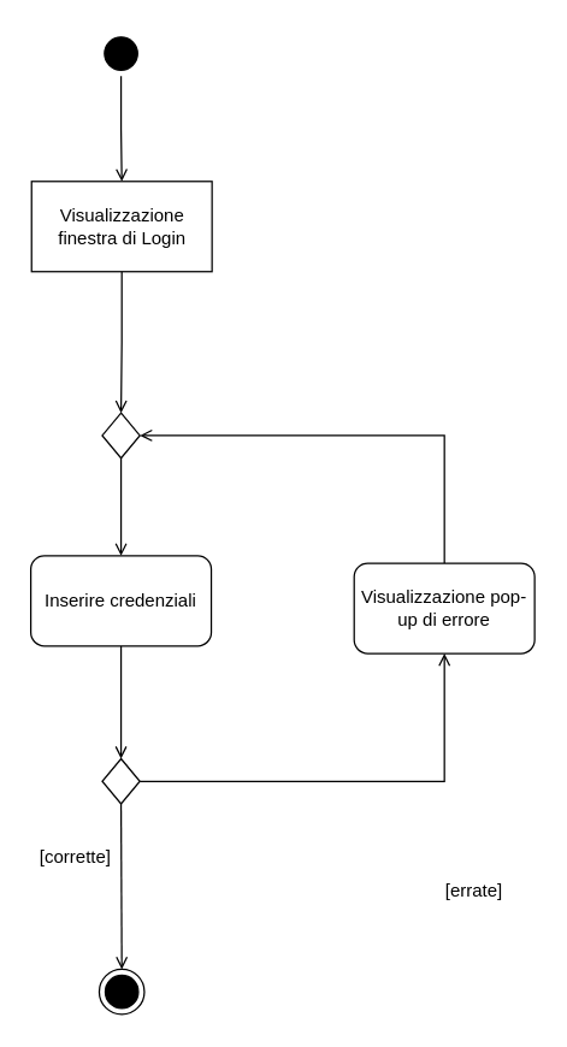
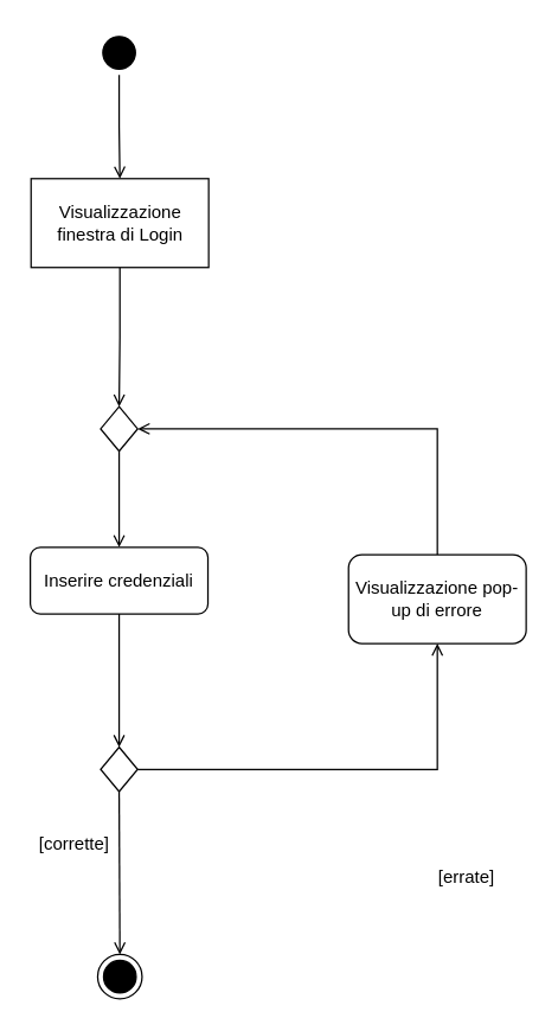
  <mxCell id="0" />
  <mxCell id="1" parent="0" />
  <mxCell id="2" style="edgeStyle=orthogonalEdgeStyle;rounded=0;orthogonalLoop=1;jettySize=auto;html=1;entryX=0.5;entryY=0;entryDx=0;entryDy=0;endArrow=open;endFill=0;" parent="1" source="3" target="17" edge="1"><mxGeometry relative="1" as="geometry" /></mxCell>
  <mxCell id="3" value="" style="ellipse;html=1;shape=startState;fillColor=#000000;strokeColor=#000000;strokeWidth=1;rounded=0;" parent="1" vertex="1"><mxGeometry x="65" width="30" height="30" as="geometry" y="20" /></mxCell>
  <mxCell id="4" value="" style="ellipse;html=1;shape=endState;fillColor=#000000;strokeColor=#000000;rounded=0;" parent="1" vertex="1"><mxGeometry x="65.5" y="644" width="30" height="30" as="geometry" /></mxCell>
  <mxCell id="5" value="" style="rounded=0;orthogonalLoop=1;jettySize=auto;html=1;strokeColor=default;endArrow=open;endFill=0;" parent="1" source="6" target="8" edge="1"><mxGeometry relative="1" as="geometry"><mxPoint x="105.5" y="314" as="sourcePoint" /></mxGeometry></mxCell>
  <mxCell id="6" value="" style="rhombus;whiteSpace=wrap;html=1;strokeWidth=1;rounded=0;" parent="1" vertex="1"><mxGeometry x="67.5" y="274" width="25" height="30" as="geometry" /></mxCell>
  <mxCell id="7" value="" style="edgeStyle=orthogonalEdgeStyle;rounded=0;orthogonalLoop=1;jettySize=auto;html=1;strokeColor=default;entryX=0.5;entryY=0;entryDx=0;entryDy=0;endArrow=open;endFill=0;" parent="1" source="8" target="10" edge="1"><mxGeometry relative="1" as="geometry"><mxPoint x="105.5" y="504" as="targetPoint" /></mxGeometry></mxCell>
- <mxCell id="8" value="Inserire credenziali" style="rounded=1;whiteSpace=wrap;html=1;strokeWidth=1;" parent="1" vertex="1"><mxGeometry x="20" y="369" width="120" height="60" as="geometry" /></mxCell>
+ <mxCell id="8" value="Inserire credenziali" style="rounded=1;whiteSpace=wrap;html=1;strokeWidth=1;" parent="1" vertex="1"><mxGeometry x="20" y="369" width="120" height="45" as="geometry" /></mxCell>
  <mxCell id="9" style="edgeStyle=orthogonalEdgeStyle;rounded=0;orthogonalLoop=1;jettySize=auto;html=1;strokeColor=default;entryX=1;entryY=0.5;entryDx=0;entryDy=0;startArrow=none;exitX=0.5;exitY=0;exitDx=0;exitDy=0;endArrow=open;endFill=0;" parent="1" source="14" target="6" edge="1"><mxGeometry relative="1" as="geometry"><mxPoint x="235.5" y="284" as="targetPoint" /><Array as="points" /><mxPoint x="320" y="289" as="sourcePoint" /></mxGeometry></mxCell>
  <mxCell id="10" value="" style="rhombus;whiteSpace=wrap;html=1;strokeWidth=1;rounded=0;" parent="1" vertex="1"><mxGeometry x="67.5" y="504" width="25" height="30" as="geometry" /></mxCell>
  <mxCell id="11" value="" style="rounded=0;orthogonalLoop=1;jettySize=auto;html=1;strokeColor=default;exitX=0.5;exitY=1;exitDx=0;exitDy=0;entryX=0.5;entryY=0;entryDx=0;entryDy=0;endArrow=open;endFill=0;" parent="1" source="10" target="4" edge="1"><mxGeometry relative="1" as="geometry"><mxPoint x="65.27" y="554" as="sourcePoint" /><mxPoint x="115.5" y="644" as="targetPoint" /></mxGeometry></mxCell>
  <mxCell id="12" value="&lt;font style=&quot;font-size: 12px;&quot;&gt;[corrette]&lt;/font&gt;" style="text;html=1;strokeColor=none;fillColor=none;align=center;verticalAlign=middle;whiteSpace=wrap;rounded=0;fontSize=16;" parent="1" vertex="1"><mxGeometry x="20" y="552.5" width="60" height="30" as="geometry" /></mxCell>
  <mxCell id="13" value="&lt;font style=&quot;font-size: 12px;&quot;&gt;[errate]&lt;/font&gt;" style="text;html=1;strokeColor=none;fillColor=none;align=center;verticalAlign=middle;whiteSpace=wrap;rounded=0;fontSize=16;" parent="1" vertex="1"><mxGeometry x="285" y="575" width="60" height="30" as="geometry" /></mxCell>
  <mxCell id="14" value="Visualizzazione pop-up di errore" style="rounded=1;whiteSpace=wrap;html=1;strokeWidth=1;" parent="1" vertex="1"><mxGeometry x="235" y="374" width="120" height="60" as="geometry" /></mxCell>
  <mxCell id="15" value="" style="edgeStyle=orthogonalEdgeStyle;rounded=0;orthogonalLoop=1;jettySize=auto;html=1;strokeColor=default;entryX=0.5;entryY=1;entryDx=0;entryDy=0;exitX=1;exitY=0.5;exitDx=0;exitDy=0;endArrow=open;endFill=0;" parent="1" source="10" target="14" edge="1"><mxGeometry relative="1" as="geometry"><mxPoint x="290" y="556.5" as="targetPoint" /><mxPoint x="290" y="481.5" as="sourcePoint" /></mxGeometry></mxCell>
  <mxCell id="16" style="edgeStyle=orthogonalEdgeStyle;rounded=0;orthogonalLoop=1;jettySize=auto;html=1;entryX=0.5;entryY=0;entryDx=0;entryDy=0;endArrow=open;endFill=0;" parent="1" source="17" target="6" edge="1"><mxGeometry relative="1" as="geometry" /></mxCell>
  <mxCell id="17" value="Visualizzazione finestra di Login" style="whiteSpace=wrap;html=1;strokeWidth=1;rounded=0;" parent="1" vertex="1"><mxGeometry x="20.5" y="120" width="120" height="60" as="geometry" /></mxCell>
